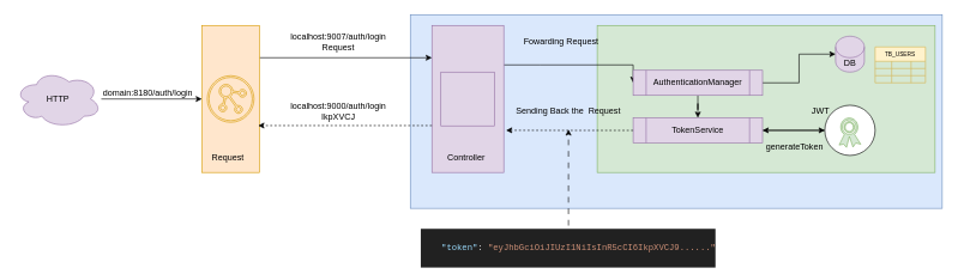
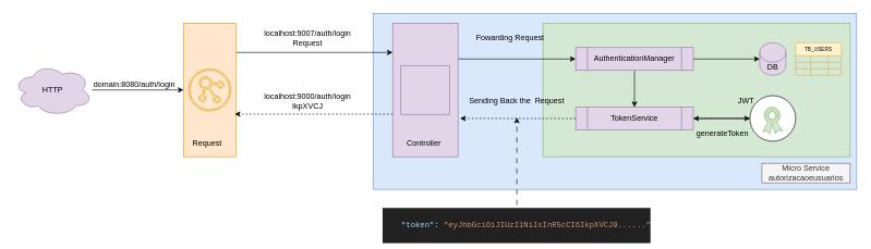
  <mxCell id="0" />
  <mxCell id="1" parent="0" />
  <mxCell id="2" value="" style="rounded=0;whiteSpace=wrap;html=1;fillColor=#dae8fc;strokeColor=#6c8ebf;" vertex="1" parent="1"><mxGeometry x="570" y="20" width="740" height="270" as="geometry" /></mxCell>
  <mxCell id="3" value="" style="rounded=0;whiteSpace=wrap;html=1;fillColor=#d5e8d4;strokeColor=#82b366;" vertex="1" parent="1"><mxGeometry x="830" y="35" width="470" height="205" as="geometry" /></mxCell>
  <mxCell id="4" style="edgeStyle=orthogonalEdgeStyle;rounded=0;orthogonalLoop=1;jettySize=auto;html=1;entryX=0;entryY=0.5;entryDx=0;entryDy=0;" edge="1" parent="1" source="5" target="14"><mxGeometry relative="1" as="geometry"><Array as="points"><mxPoint x="750" y="90" /><mxPoint x="750" y="90" /></Array></mxGeometry></mxCell>
  <mxCell id="5" value="" style="rounded=0;whiteSpace=wrap;html=1;fillColor=#e1d5e7;strokeColor=#9673a6;" vertex="1" parent="1"><mxGeometry y="35" width="100" height="205" as="geometry" x="600" /></mxCell>
  <mxCell id="6" style="edgeStyle=orthogonalEdgeStyle;rounded=0;orthogonalLoop=1;jettySize=auto;html=1;entryX=0;entryY=0.5;entryDx=0;entryDy=0;" edge="1" parent="1"><mxGeometry relative="1" as="geometry"><mxPoint x="360" y="80" as="sourcePoint" /><mxPoint y="80" as="targetPoint" x="600" /></mxGeometry></mxCell>
  <mxCell id="7" value="" style="rounded=0;whiteSpace=wrap;html=1;fillColor=#ffe6cc;strokeColor=#d79b00;" vertex="1" parent="1"><mxGeometry x="280" y="35" width="80" height="205" as="geometry" /></mxCell>
  <mxCell id="8" style="edgeStyle=orthogonalEdgeStyle;rounded=0;orthogonalLoop=1;jettySize=auto;html=1;entryX=1;entryY=0.5;entryDx=0;entryDy=0;" edge="1" parent="1" source="9" target="38"><mxGeometry relative="1" as="geometry" /></mxCell>
  <mxCell id="9" value="" style="ellipse;whiteSpace=wrap;html=1;aspect=fixed;" vertex="1" parent="1"><mxGeometry x="1146.63" y="146.25" width="70" height="70" as="geometry" /></mxCell>
- <mxCell id="10" value="DB" style="shape=cylinder3;whiteSpace=wrap;html=1;boundedLbl=1;backgroundOutline=1;size=15;fillColor=#e1d5e7;strokeColor=#9673a6;" vertex="1" parent="1"><mxGeometry x="1161.63" y="50" width="40" height="50" as="geometry" /></mxCell>
+ <mxCell id="10" value="DB" style="shape=cylinder3;whiteSpace=wrap;html=1;boundedLbl=1;backgroundOutline=1;size=15;fillColor=#e1d5e7;strokeColor=#9673a6;" vertex="1" parent="1"><mxGeometry x="1161.63" y="65" width="40" height="50" as="geometry" /></mxCell>
+ <mxCell id="11" value="Micro Service autorizacaoeusuarios" style="text;html=1;align=center;verticalAlign=middle;whiteSpace=wrap;rounded=0;fillColor=#f5f5f5;strokeColor=#666666;fontColor=#333333;" vertex="1" parent="1"><mxGeometry x="1165" y="250" width="135" height="30" as="geometry" /></mxCell>
  <mxCell id="12" value="" style="edgeStyle=orthogonalEdgeStyle;rounded=0;orthogonalLoop=1;jettySize=auto;html=1;" edge="1" parent="1" source="14" target="10"><mxGeometry relative="1" as="geometry" /></mxCell>
  <mxCell id="13" value="" style="edgeStyle=orthogonalEdgeStyle;rounded=0;orthogonalLoop=1;jettySize=auto;html=1;" edge="1" parent="1" source="14" target="38"><mxGeometry relative="1" as="geometry" /></mxCell>
- <mxCell id="14" value="AuthenticationManager" style="shape=process;whiteSpace=wrap;html=1;backgroundOutline=1;fillColor=#e1d5e7;strokeColor=#9673a6;" vertex="1" parent="1"><mxGeometry x="880" y="97.5" width="180" height="35" as="geometry" /></mxCell>
+ <mxCell id="14" value="AuthenticationManager" style="shape=process;whiteSpace=wrap;html=1;backgroundOutline=1;fillColor=#e1d5e7;strokeColor=#9673a6;" vertex="1" parent="1"><mxGeometry x="880" y="72.5" width="180" height="35" as="geometry" /></mxCell>
  <mxCell id="15" value="" style="sketch=0;pointerEvents=1;shadow=0;dashed=0;html=1;strokeColor=#82b366;fillColor=#d5e8d4;labelPosition=center;verticalLabelPosition=bottom;verticalAlign=top;outlineConnect=0;align=center;shape=mxgraph.office.security.token;" vertex="1" parent="1"><mxGeometry x="1166.63" y="164" width="30" height="41" as="geometry" /></mxCell>
  <mxCell id="16" value="TB_USERS" style="shape=table;startSize=20;container=1;collapsible=0;childLayout=tableLayout;strokeColor=#d6b656;fontSize=8;fillColor=#fff2cc;" vertex="1" parent="1"><mxGeometry x="1216.63" y="65" width="70" height="50" as="geometry" /></mxCell>
  <mxCell id="17" value="" style="shape=tableRow;horizontal=0;startSize=0;swimlaneHead=0;swimlaneBody=0;strokeColor=inherit;top=0;left=0;bottom=0;right=0;collapsible=0;dropTarget=0;fillColor=none;points=[[0,0.5],[1,0.5]];portConstraint=eastwest;fontSize=16;" vertex="1" parent="16"><mxGeometry y="20" width="70" height="10" as="geometry" /></mxCell>
  <mxCell id="18" value="" style="shape=partialRectangle;html=1;whiteSpace=wrap;connectable=0;strokeColor=inherit;overflow=hidden;fillColor=none;top=0;left=0;bottom=0;right=0;pointerEvents=1;fontSize=16;" vertex="1" parent="17"><mxGeometry width="23" height="10" as="geometry"><mxRectangle width="23" height="10" as="alternateBounds" /></mxGeometry></mxCell>
  <mxCell id="19" value="" style="shape=partialRectangle;html=1;whiteSpace=wrap;connectable=0;strokeColor=inherit;overflow=hidden;fillColor=none;top=0;left=0;bottom=0;right=0;pointerEvents=1;fontSize=16;" vertex="1" parent="17"><mxGeometry x="23" width="27" height="10" as="geometry"><mxRectangle width="27" height="10" as="alternateBounds" /></mxGeometry></mxCell>
  <mxCell id="20" value="" style="shape=partialRectangle;html=1;whiteSpace=wrap;connectable=0;strokeColor=inherit;overflow=hidden;fillColor=none;top=0;left=0;bottom=0;right=0;pointerEvents=1;fontSize=16;" vertex="1" parent="17"><mxGeometry x="50" width="20" height="10" as="geometry"><mxRectangle width="20" height="10" as="alternateBounds" /></mxGeometry></mxCell>
  <mxCell id="21" value="" style="shape=tableRow;horizontal=0;startSize=0;swimlaneHead=0;swimlaneBody=0;strokeColor=inherit;top=0;left=0;bottom=0;right=0;collapsible=0;dropTarget=0;fillColor=none;points=[[0,0.5],[1,0.5]];portConstraint=eastwest;fontSize=16;" vertex="1" parent="16"><mxGeometry y="30" width="70" height="10" as="geometry" /></mxCell>
  <mxCell id="22" value="" style="shape=partialRectangle;html=1;whiteSpace=wrap;connectable=0;strokeColor=inherit;overflow=hidden;fillColor=none;top=0;left=0;bottom=0;right=0;pointerEvents=1;fontSize=16;" vertex="1" parent="21"><mxGeometry width="23" height="10" as="geometry"><mxRectangle width="23" height="10" as="alternateBounds" /></mxGeometry></mxCell>
  <mxCell id="23" value="" style="shape=partialRectangle;html=1;whiteSpace=wrap;connectable=0;strokeColor=inherit;overflow=hidden;fillColor=none;top=0;left=0;bottom=0;right=0;pointerEvents=1;fontSize=16;" vertex="1" parent="21"><mxGeometry x="23" width="27" height="10" as="geometry"><mxRectangle width="27" height="10" as="alternateBounds" /></mxGeometry></mxCell>
  <mxCell id="24" value="" style="shape=partialRectangle;html=1;whiteSpace=wrap;connectable=0;strokeColor=inherit;overflow=hidden;fillColor=none;top=0;left=0;bottom=0;right=0;pointerEvents=1;fontSize=16;" vertex="1" parent="21"><mxGeometry x="50" width="20" height="10" as="geometry"><mxRectangle width="20" height="10" as="alternateBounds" /></mxGeometry></mxCell>
  <mxCell id="25" value="" style="shape=tableRow;horizontal=0;startSize=0;swimlaneHead=0;swimlaneBody=0;strokeColor=inherit;top=0;left=0;bottom=0;right=0;collapsible=0;dropTarget=0;fillColor=none;points=[[0,0.5],[1,0.5]];portConstraint=eastwest;fontSize=16;" vertex="1" parent="16"><mxGeometry y="40" width="70" height="10" as="geometry" /></mxCell>
  <mxCell id="26" value="" style="shape=partialRectangle;html=1;whiteSpace=wrap;connectable=0;strokeColor=inherit;overflow=hidden;fillColor=none;top=0;left=0;bottom=0;right=0;pointerEvents=1;fontSize=16;" vertex="1" parent="25"><mxGeometry width="23" height="10" as="geometry"><mxRectangle width="23" height="10" as="alternateBounds" /></mxGeometry></mxCell>
  <mxCell id="27" value="" style="shape=partialRectangle;html=1;whiteSpace=wrap;connectable=0;strokeColor=inherit;overflow=hidden;fillColor=none;top=0;left=0;bottom=0;right=0;pointerEvents=1;fontSize=16;" vertex="1" parent="25"><mxGeometry x="23" width="27" height="10" as="geometry"><mxRectangle width="27" height="10" as="alternateBounds" /></mxGeometry></mxCell>
  <mxCell id="28" value="" style="shape=partialRectangle;html=1;whiteSpace=wrap;connectable=0;strokeColor=inherit;overflow=hidden;fillColor=none;top=0;left=0;bottom=0;right=0;pointerEvents=1;fontSize=16;" vertex="1" parent="25"><mxGeometry x="50" width="20" height="10" as="geometry"><mxRectangle width="20" height="10" as="alternateBounds" /></mxGeometry></mxCell>
  <mxCell id="29" value="" style="sketch=0;verticalLabelPosition=bottom;sketch=0;aspect=fixed;html=1;verticalAlign=top;align=center;outlineConnect=0;pointerEvents=1;shape=mxgraph.citrix2.delivery_controller;fillColor=#e1d5e7;strokeColor=#9673a6;" vertex="1" parent="1"><mxGeometry x="612.5" y="100" width="75" height="75" as="geometry" /></mxCell>
  <mxCell id="30" value="" style="sketch=0;pointerEvents=1;shadow=0;dashed=0;html=1;strokeColor=#d79b00;fillColor=#ffe6cc;aspect=fixed;labelPosition=center;verticalLabelPosition=bottom;verticalAlign=top;align=center;outlineConnect=0;shape=mxgraph.vvd.nsx_controller;" vertex="1" parent="1"><mxGeometry x="287.5" y="105" width="65" height="65" as="geometry" /></mxCell>
  <mxCell id="31" value="JWT" style="text;html=1;align=center;verticalAlign=middle;whiteSpace=wrap;rounded=0;" vertex="1" parent="1"><mxGeometry x="1125" y="146.5" width="31.63" height="17.5" as="geometry" /></mxCell>
  <mxCell id="32" value="localhost:9007/auth/login&lt;br&gt;Request" style="text;html=1;align=center;verticalAlign=middle;whiteSpace=wrap;rounded=0;" vertex="1" parent="1"><mxGeometry x="440" y="42.5" width="60" height="30" as="geometry" /></mxCell>
  <mxCell id="33" value="Request&amp;nbsp;" style="text;html=1;align=center;verticalAlign=middle;whiteSpace=wrap;rounded=0;" vertex="1" parent="1"><mxGeometry x="283.75" y="205" width="67.5" height="30" as="geometry" /></mxCell>
  <mxCell id="34" value="Fowarding Request" style="text;html=1;align=center;verticalAlign=middle;whiteSpace=wrap;rounded=0;" vertex="1" parent="1"><mxGeometry x="720" y="42.5" width="120" height="30" as="geometry" /></mxCell>
  <mxCell id="35" value="Controller" style="text;html=1;align=center;verticalAlign=middle;whiteSpace=wrap;rounded=0;" vertex="1" parent="1"><mxGeometry x="617.5" y="205" width="60" height="30" as="geometry" /></mxCell>
  <mxCell id="36" value="Sending Back the&amp;nbsp; Request" style="text;html=1;align=center;verticalAlign=middle;whiteSpace=wrap;rounded=0;" vertex="1" parent="1"><mxGeometry x="710" y="140.25" width="160" height="30" as="geometry" /></mxCell>
  <mxCell id="37" style="edgeStyle=orthogonalEdgeStyle;rounded=0;orthogonalLoop=1;jettySize=auto;html=1;entryX=0;entryY=0.5;entryDx=0;entryDy=0;" edge="1" parent="1" source="38" target="9"><mxGeometry relative="1" as="geometry" /></mxCell>
  <mxCell id="38" value="TokenService" style="shape=process;whiteSpace=wrap;html=1;backgroundOutline=1;fillColor=#e1d5e7;strokeColor=#9673a6;" vertex="1" parent="1"><mxGeometry x="880" y="163.75" width="180" height="35" as="geometry" /></mxCell>
  <mxCell id="39" value="generateToken" style="text;html=1;align=center;verticalAlign=middle;whiteSpace=wrap;rounded=0;" vertex="1" parent="1"><mxGeometry x="1075" y="190" width="60" height="30" as="geometry" /></mxCell>
  <mxCell id="40" style="edgeStyle=orthogonalEdgeStyle;rounded=0;orthogonalLoop=1;jettySize=auto;html=1;exitX=0.5;exitY=1;exitDx=0;exitDy=0;" edge="1" parent="1" source="2" target="2"><mxGeometry relative="1" as="geometry" /></mxCell>
  <mxCell id="41" style="edgeStyle=orthogonalEdgeStyle;rounded=0;orthogonalLoop=1;jettySize=auto;html=1;entryX=0.979;entryY=0.681;entryDx=0;entryDy=0;entryPerimeter=0;dashed=1;" edge="1" parent="1" source="5" target="7"><mxGeometry relative="1" as="geometry"><Array as="points"><mxPoint x="480" y="175" /></Array></mxGeometry></mxCell>
  <mxCell id="42" style="edgeStyle=orthogonalEdgeStyle;rounded=0;orthogonalLoop=1;jettySize=auto;html=1;entryX=1.032;entryY=0.713;entryDx=0;entryDy=0;entryPerimeter=0;dashed=1;" edge="1" parent="1" source="38" target="5"><mxGeometry relative="1" as="geometry" /></mxCell>
- <mxCell id="43" value="domain:8180/auth/login" style="text;html=1;align=center;verticalAlign=middle;whiteSpace=wrap;rounded=0;" vertex="1" parent="1"><mxGeometry x="175" y="115" width="60" height="30" as="geometry" /></mxCell>
+ <mxCell id="43" value="domain:8080/auth/login" style="text;html=1;align=center;verticalAlign=middle;whiteSpace=wrap;rounded=0;" vertex="1" parent="1"><mxGeometry x="175" y="115" width="60" height="30" as="geometry" /></mxCell>
  <mxCell id="44" value="localhost:9000/auth/login&lt;br&gt;IkpXVCJ" style="text;html=1;align=center;verticalAlign=middle;whiteSpace=wrap;rounded=0;" vertex="1" parent="1"><mxGeometry x="440" y="140.25" width="60" height="30" as="geometry" /></mxCell>
  <mxCell id="45" style="edgeStyle=orthogonalEdgeStyle;rounded=0;orthogonalLoop=1;jettySize=auto;html=1;entryX=0;entryY=0.5;entryDx=0;entryDy=0;" edge="1" parent="1" source="46" target="7"><mxGeometry relative="1" as="geometry" /></mxCell>
  <mxCell id="46" value="HTTP" style="ellipse;shape=cloud;whiteSpace=wrap;html=1;fillColor=#e1d5e7;strokeColor=#9673a6;" vertex="1" parent="1"><mxGeometry x="20" y="97.5" width="120" height="80" as="geometry" /></mxCell>
  <mxCell id="47" style="edgeStyle=orthogonalEdgeStyle;rounded=0;orthogonalLoop=1;jettySize=auto;html=1;dashed=1;dashPattern=8 8;" edge="1" parent="1" source="48"><mxGeometry relative="1" as="geometry"><mxPoint x="790" y="180" as="targetPoint" /></mxGeometry></mxCell>
  <mxCell id="48" value="&lt;div style=&quot;color: rgb(248, 248, 242); background-color: rgb(33, 33, 33); font-family: IBMPlexMono, Monaco, &amp;quot;Courier New&amp;quot;, monospace, Menlo, Monaco, &amp;quot;Courier New&amp;quot;, monospace; font-weight: normal; font-size: 12px; line-height: 18px; white-space: pre;&quot;&gt;&lt;div&gt;&lt;br&gt;&lt;/div&gt;&lt;div&gt;&lt;span style=&quot;color: rgb(248, 248, 242);&quot;&gt;    &lt;/span&gt;&lt;span style=&quot;color: rgb(156, 220, 254);&quot;&gt;&quot;token&quot;&lt;/span&gt;&lt;span style=&quot;color: rgb(220, 220, 220);&quot;&gt;:&lt;/span&gt;&lt;span style=&quot;color: rgb(248, 248, 242);&quot;&gt; &lt;/span&gt;&lt;span style=&quot;color: rgb(206, 145, 120);&quot;&gt;&quot;eyJhbGciOiJIUzI1NiIsInR5cCI6IkpXVCJ9......&quot;&lt;/span&gt;&lt;/div&gt;&lt;div&gt;&lt;br&gt;&lt;/div&gt;&lt;/div&gt;" style="text;html=1;align=center;verticalAlign=middle;whiteSpace=wrap;rounded=0;" vertex="1" parent="1"><mxGeometry x="760" y="330" width="60" height="30" as="geometry" /></mxCell>
